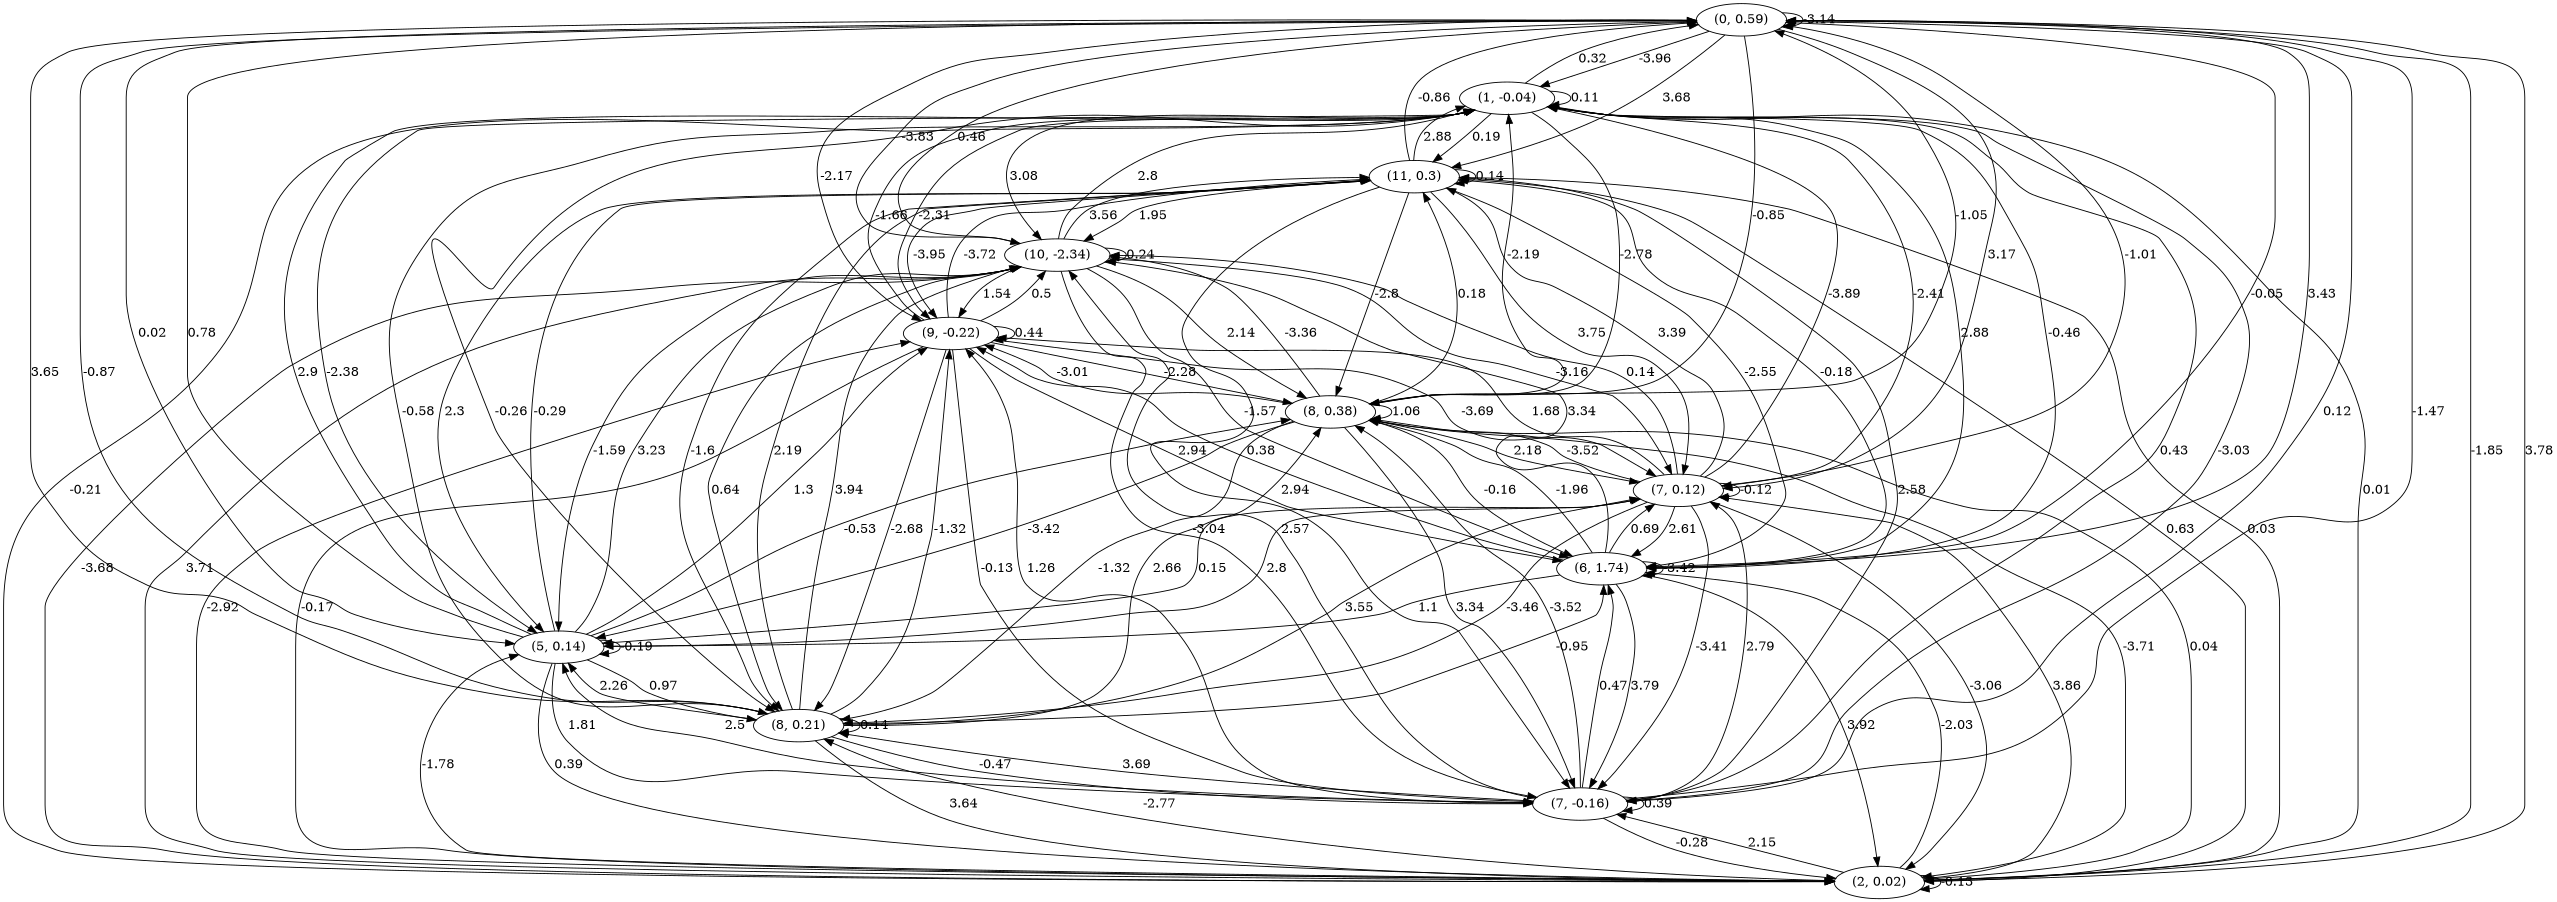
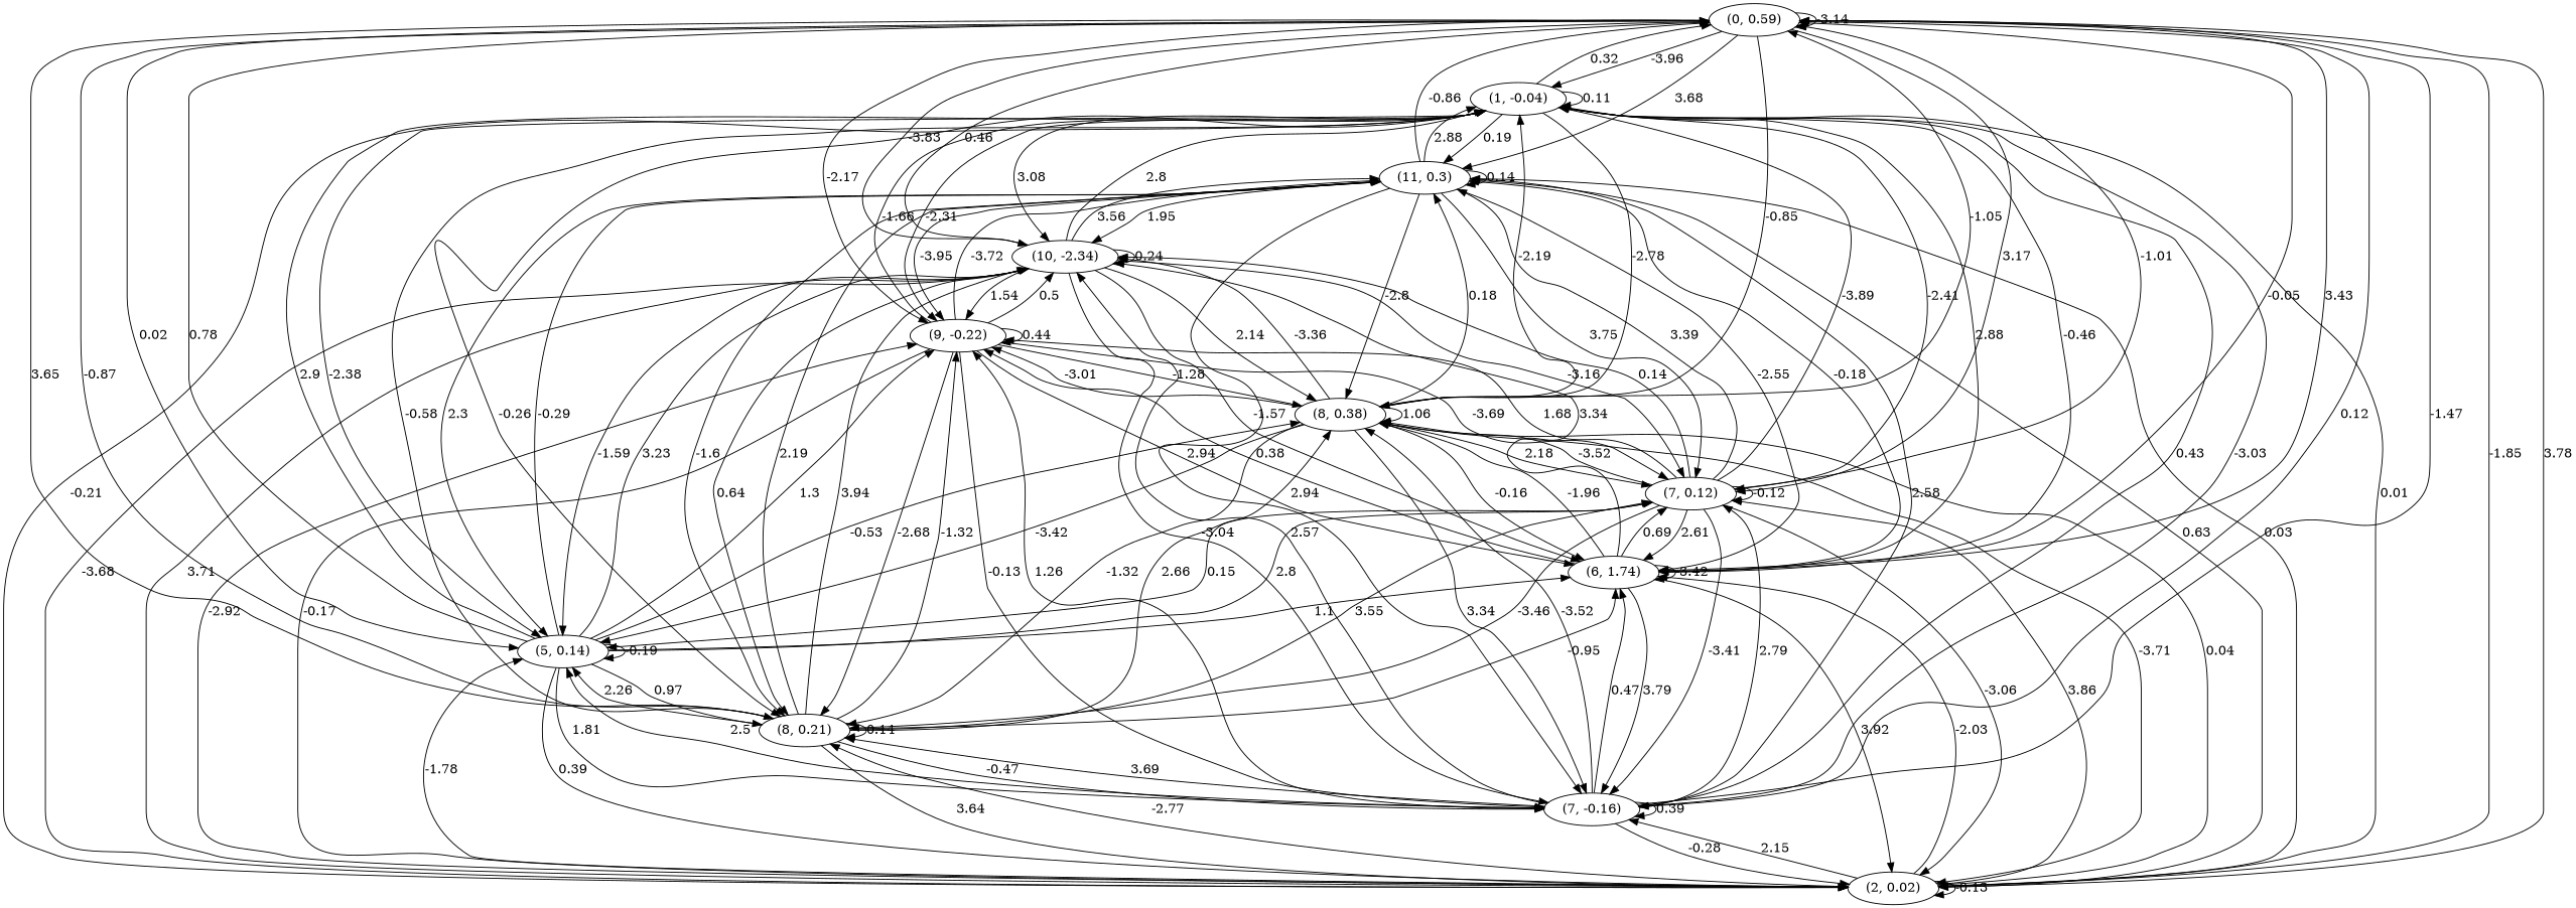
  digraph {
    n1 [label="(0, 0.59)"]
    n2 [label="(1, -0.04)"]
    n3 [label="(2, 0.02)"]
    n4 [label="(7, -0.16)"]
    n5 [label="(8, 0.21)"]
    n6 [label="(5, 0.14)"]
    n7 [label="(6, 1.74)"]
    n8 [label="(7, 0.12)"]
    n9 [label="(8, 0.38)"]
    n10 [label="(9, -0.22)"]
    n11 [label="(10, -2.34)"]
    n12 [label="(11, 0.3)"]
    n1 -> n1 [label=-3.14]
    n1 -> n2 [label=-3.96]
    n1 -> n3 [label=-1.85]
    n1 -> n4 [label=0.12]
    n1 -> n5 [label=3.65]
    n1 -> n6 [label=0.02]
    n1 -> n7 [label=3.43]
    n1 -> n8 [label=3.17]
    n1 -> n9 [label=-0.85]
    n1 -> n10 [label=-2.17]
    n1 -> n11 [label=0.46]
    n1 -> n12 [label=3.68]
    n2 -> n1 [label=0.32]
    n2 -> n2 [label=0.11]
    n2 -> n3 [label=-0.21]
    n2 -> n4 [label=-3.03]
    n2 -> n5 [label=-0.26]
    n2 -> n6 [label=-2.38]
    n2 -> n7 [label=-0.46]
    n2 -> n8 [label=-2.41]
    n2 -> n9 [label=-2.78]
    n2 -> n10 [label=-2.31]
    n2 -> n11 [label=3.08]
    n2 -> n12 [label=0.19]
    n3 -> n1 [label=3.78]
    n3 -> n2 [label=0.01]
    n3 -> n3 [label=-0.13]
    n3 -> n4 [label=2.15]
    n3 -> n5 [label=-2.77]
    n3 -> n6 [label=-1.78]
    n3 -> n7 [label=-2.03]
    n3 -> n8 [label=3.86]
    n3 -> n9 [label=0.04]
    n3 -> n10 [label=-2.92]
    n3 -> n11 [label=3.71]
    n3 -> n12 [label=0.03]
    n4 -> n1 [label=-1.47]
    n4 -> n2 [label=0.43]
    n4 -> n3 [label=-0.28]
    n4 -> n4 [label=0.39]
    n4 -> n5 [label=3.69]
    n4 -> n6 [label=2.5]
    n4 -> n7 [label=0.47]
    n4 -> n8 [label=2.79]
    n4 -> n9 [label=-3.52]
    n4 -> n10 [label=1.26]
    n4 -> n11 [label=2.57]
    n4 -> n12 [label=2.58]
    n5 -> n1 [label=-0.87]
    n5 -> n2 [label=-0.58]
    n5 -> n3 [label=3.64]
    n5 -> n4 [label=-0.47]
    n5 -> n5 [label=0.14]
    n5 -> n6 [label=2.26]
    n5 -> n7 [label=-0.95]
    n5 -> n8 [label=3.55]
    n5 -> n9 [label=2.66]
    n5 -> n10 [label=-1.32]
    n5 -> n11 [label=3.94]
    n5 -> n12 [label=2.19]
    n6 -> n1 [label=0.78]
    n6 -> n2 [label=2.9]
    n6 -> n3 [label=0.39]
    n6 -> n4 [label=1.81]
    n6 -> n5 [label=0.97]
    n6 -> n6 [label=-0.19]
    n6 -> n8 [label=2.8]
    n6 -> n9 [label=-0.53]
    n6 -> n10 [label=1.3]
    n6 -> n11 [label=3.23]
    n6 -> n12 [label=-0.29]
    n7 -> n1 [label=-0.05]
    n7 -> n2 [label=2.88]
    n7 -> n3 [label=3.92]
    n7 -> n4 [label=3.79]
-   n7 -> n6 [label=1.1]
+   n6 -> n7 [label=1.1]
    n7 -> n7 [label=-3.42]
    n7 -> n8 [label=0.69]
    n7 -> n9 [label=-1.96]
    n7 -> n10 [label=0.38]
    n7 -> n11 [label=3.34]
    n7 -> n12 [label=-0.18]
    n8 -> n1 [label=-1.01]
    n8 -> n2 [label=-3.89]
    n8 -> n3 [label=-3.06]
    n8 -> n4 [label=-3.41]
    n8 -> n5 [label=-3.46]
    n8 -> n6 [label=0.15]
    n8 -> n7 [label=2.61]
    n8 -> n8 [label=-0.12]
    n8 -> n9 [label=-3.52]
    n8 -> n10 [label=1.68]
    n8 -> n11 [label=0.14]
    n8 -> n12 [label=3.39]
    n9 -> n1 [label=-1.05]
    n9 -> n2 [label=-2.19]
    n9 -> n3 [label=-3.71]
    n9 -> n4 [label=3.34]
    n9 -> n5 [label=-1.32]
    n9 -> n6 [label=-3.42]
    n9 -> n7 [label=-0.16]
    n9 -> n8 [label=2.18]
    n9 -> n9 [label=1.06]
    n9 -> n10 [label=-3.01]
    n9 -> n11 [label=-3.36]
    n9 -> n12 [label=0.18]
    n10 -> n2 [label=-1.66]
    n10 -> n3 [label=-0.17]
    n10 -> n4 [label=-0.13]
    n10 -> n5 [label=-2.68]
    n10 -> n7 [label=2.94]
    n10 -> n8 [label=-3.69]
-   n10 -> n9 [label=-2.28]
+   n10 -> n9 [label=-1.28]
    n10 -> n10 [label=0.44]
    n10 -> n11 [label=0.5]
    n10 -> n12 [label=-3.72]
    n11 -> n1 [label=-3.83]
    n11 -> n2 [label=2.8]
    n11 -> n3 [label=-3.68]
    n11 -> n4 [label=-3.04]
    n11 -> n5 [label=0.64]
    n11 -> n6 [label=-1.59]
    n11 -> n7 [label=-1.57]
    n11 -> n8 [label=-3.16]
    n11 -> n9 [label=2.14]
    n11 -> n10 [label=1.54]
    n11 -> n11 [label=0.24]
    n11 -> n12 [label=3.56]
    n12 -> n1 [label=-0.86]
    n12 -> n2 [label=2.88]
    n12 -> n3 [label=0.63]
    n12 -> n4 [label=2.94]
    n12 -> n5 [label=-1.6]
    n12 -> n6 [label=2.3]
    n12 -> n7 [label=-2.55]
    n12 -> n8 [label=3.75]
    n12 -> n9 [label=-2.8]
    n12 -> n10 [label=-3.95]
    n12 -> n11 [label=1.95]
    n12 -> n12 [label=0.14]
  }
